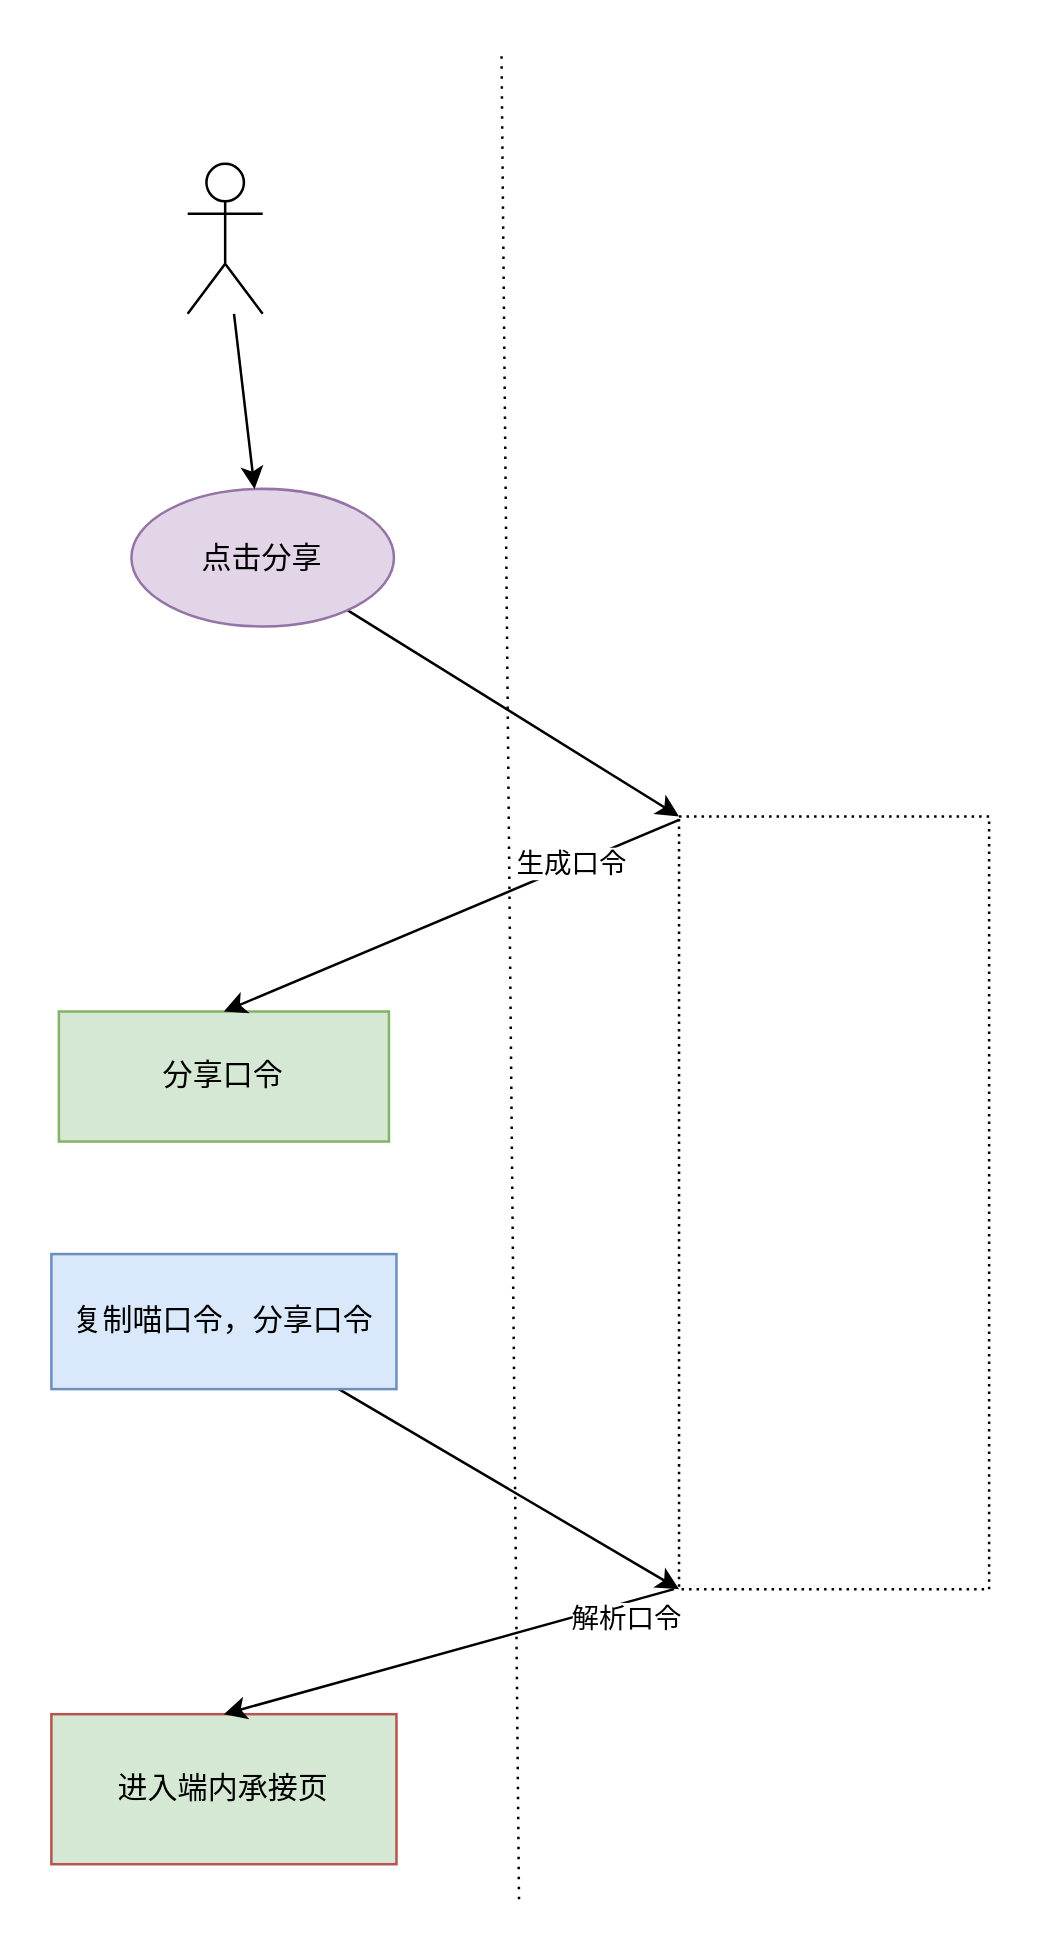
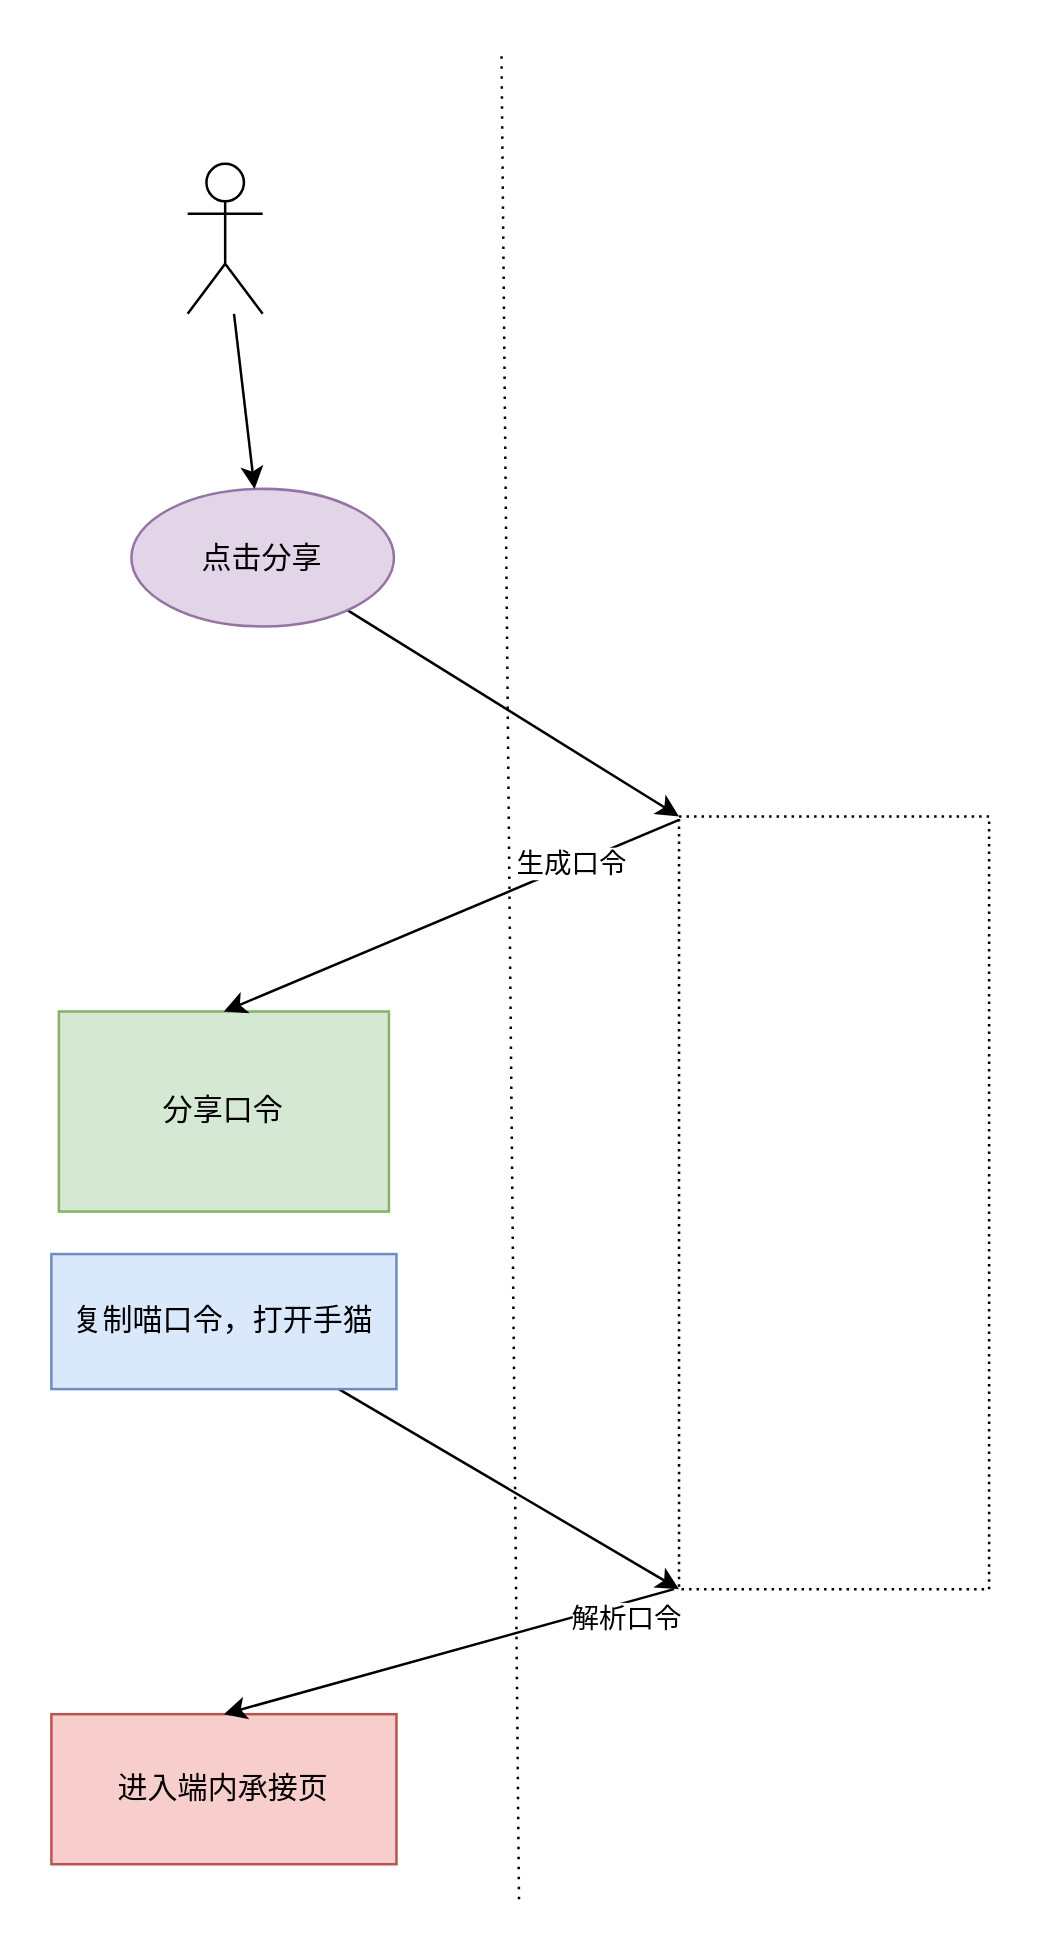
  <mxCell id="0" />
  <mxCell id="1" parent="0" />
  <mxCell id="2" value="" style="rounded=0;orthogonalLoop=1;jettySize=auto;html=1;entryX=0;entryY=0;entryDx=0;entryDy=0;" edge="1" parent="1" source="3" target="12"><mxGeometry relative="1" as="geometry"><mxPoint x="88.75" y="320" as="targetPoint" /></mxGeometry></mxCell>
  <mxCell id="3" value="点击分享" style="ellipse;whiteSpace=wrap;html=1;aspect=fixed;fillColor=#e1d5e7;strokeColor=#9673a6;" vertex="1" parent="1"><mxGeometry x="52" y="195" width="105" height="55" as="geometry" /></mxCell>
- <mxCell id="4" value="分享口令" style="rounded=0;whiteSpace=wrap;html=1;fillColor=#d5e8d4;strokeColor=#82b366;" vertex="1" parent="1"><mxGeometry x="23" y="404" width="132" height="52" as="geometry" /></mxCell>
+ <mxCell id="4" value="分享口令" style="rounded=0;whiteSpace=wrap;html=1;fillColor=#d5e8d4;strokeColor=#82b366;" vertex="1" parent="1"><mxGeometry x="23" y="404" width="132" height="80" as="geometry" /></mxCell>
  <mxCell id="5" value="" style="edgeStyle=none;rounded=0;orthogonalLoop=1;jettySize=auto;html=1;strokeWidth=1;entryX=0;entryY=1;entryDx=0;entryDy=0;" edge="1" parent="1" source="6" target="12"><mxGeometry relative="1" as="geometry" /></mxCell>
- <mxCell id="6" value="复制喵口令，分享口令" style="rounded=0;whiteSpace=wrap;html=1;fillColor=#dae8fc;strokeColor=#6c8ebf;" vertex="1" parent="1"><mxGeometry x="20" y="501" width="138" height="54" as="geometry" /></mxCell>
- <mxCell id="7" value="进入端内承接页" style="rounded=0;whiteSpace=wrap;html=1;fillColor=#d5e8d4;strokeColor=#b85450;" vertex="1" parent="1"><mxGeometry x="20" y="685" width="138" height="60" as="geometry" /></mxCell>
+ <mxCell id="6" value="复制喵口令，打开手猫" style="rounded=0;whiteSpace=wrap;html=1;fillColor=#dae8fc;strokeColor=#6c8ebf;" vertex="1" parent="1"><mxGeometry x="20" y="501" width="138" height="54" as="geometry" /></mxCell>
+ <mxCell id="7" value="进入端内承接页" style="rounded=0;whiteSpace=wrap;html=1;fillColor=#f8cecc;strokeColor=#b85450;" vertex="1" parent="1"><mxGeometry x="20" y="685" width="138" height="60" as="geometry" /></mxCell>
  <mxCell id="8" value="" style="edgeStyle=none;rounded=0;orthogonalLoop=1;jettySize=auto;html=1;exitX=0.831;exitY=-0.167;exitDx=0;exitDy=0;startArrow=none;exitPerimeter=0;entryX=0.5;entryY=0;entryDx=0;entryDy=0;" edge="1" parent="1" target="4"><mxGeometry relative="1" as="geometry"><mxPoint x="271.959" y="326.99" as="sourcePoint" /></mxGeometry></mxCell>
  <mxCell id="9" value="生成口令" style="edgeLabel;html=1;align=center;verticalAlign=middle;resizable=0;points=[];" vertex="1" connectable="0" parent="8"><mxGeometry x="-0.204" y="-3" relative="1" as="geometry"><mxPoint x="30" y="-10" as="offset" /></mxGeometry></mxCell>
  <mxCell id="10" value="" style="edgeStyle=none;rounded=0;orthogonalLoop=1;jettySize=auto;html=1;strokeWidth=1;entryX=0.5;entryY=0;entryDx=0;entryDy=0;startArrow=none;" edge="1" parent="1" target="7"><mxGeometry relative="1" as="geometry"><mxPoint x="269" y="635" as="sourcePoint" /></mxGeometry></mxCell>
  <mxCell id="11" value="解析口令" style="edgeLabel;html=1;align=center;verticalAlign=middle;resizable=0;points=[];" vertex="1" connectable="0" parent="10"><mxGeometry x="-0.577" relative="1" as="geometry"><mxPoint x="19" y="1" as="offset" /></mxGeometry></mxCell>
  <mxCell id="12" value="" style="rounded=0;whiteSpace=wrap;html=1;dashed=1;dashPattern=1 2;" vertex="1" parent="1"><mxGeometry x="271" y="326" width="124" height="309" as="geometry" /></mxCell>
  <mxCell id="13" value="" style="edgeStyle=none;rounded=0;orthogonalLoop=1;jettySize=auto;html=1;strokeWidth=1;" edge="1" parent="1" source="14" target="3"><mxGeometry relative="1" as="geometry" /></mxCell>
  <mxCell id="14" value="" style="shape=umlActor;verticalLabelPosition=bottom;verticalAlign=top;html=1;outlineConnect=0;" vertex="1" parent="1"><mxGeometry x="74.5" y="65" width="30" height="60" as="geometry" /></mxCell>
  <mxCell id="15" value="" style="endArrow=none;dashed=1;html=1;dashPattern=1 3;strokeWidth=1;rounded=0;" edge="1" parent="1"><mxGeometry width="50" height="50" relative="1" as="geometry"><mxPoint x="207" y="759" as="sourcePoint" /><mxPoint x="200" y="20" as="targetPoint" /></mxGeometry></mxCell>
